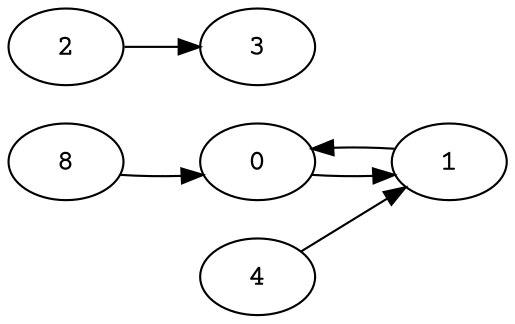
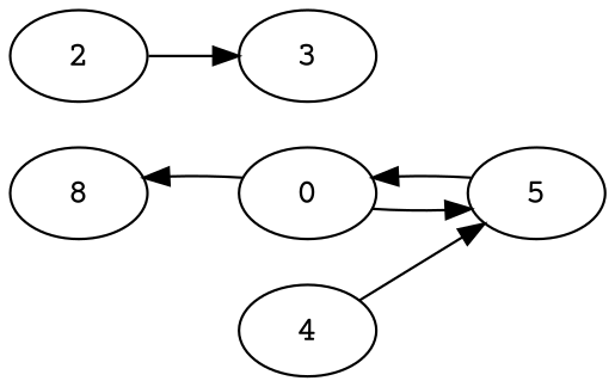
  digraph {
    fontname="Courier Prime"
    rankdir=LR
    node [fontname="Courier Prime"]
    edge [fontname="Courier Prime"]
    n1 [label=8]
    n2 [label=0]
-   5 [label=1]
+   5
    2
    3
    4
-   n1 -> n2
+   n2 -> n1
    n2 -> 5
    5 -> n2
    2 -> 3
    4 -> 5
  }
